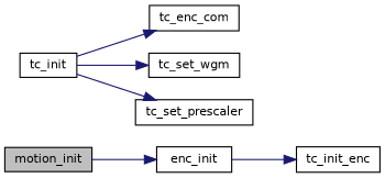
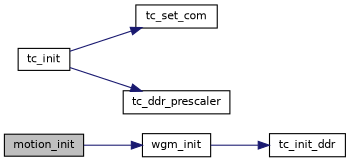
  digraph {
    rankdir=LR
    node [color=black fillcolor=white fontname=Helvetica fontsize=10 shape=record style=filled]
    edge [color=midnightblue fontname=Helvetica fontsize=10 labelfontname=Helvetica labelfontsize=10 style=solid]
    n1 [fillcolor=grey75 fontcolor=black height=0.2 label=motion_init width=0.4]
-   n2 [height=0.2 label=enc_init width=0.4]
+   n2 [height=0.2 label=wgm_init width=0.4]
    n3 [height=0.2 label=tc_init width=0.4]
-   n4 [height=0.2 label=tc_enc_com width=0.4]
-   n5 [height=0.2 label=tc_set_wgm width=0.4]
-   n6 [height=0.2 label=tc_set_prescaler width=0.4]
-   n7 [height=0.2 label=tc_init_enc width=0.4]
+   n4 [height=0.2 label=tc_set_com width=0.4]
+   n6 [height=0.2 label=tc_ddr_prescaler width=0.4]
+   n7 [height=0.2 label=tc_init_ddr width=0.4]
    n1 -> n2
    n2 -> n7
    n3 -> n4
-   n3 -> n5
    n3 -> n6
  }
